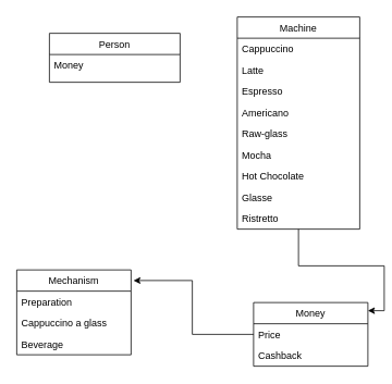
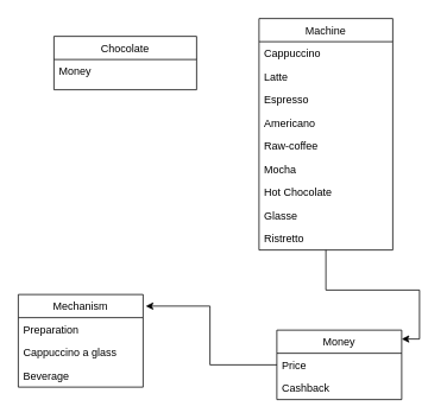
  <mxCell id="0" />
  <mxCell id="1" parent="0" />
- <mxCell id="2" value="Person" style="swimlane;fontStyle=0;align=center;verticalAlign=top;childLayout=stackLayout;horizontal=1;startSize=26;horizontalStack=0;resizeParent=1;resizeLast=0;collapsible=1;marginBottom=0;rounded=0;shadow=0;strokeWidth=1;" parent="1" vertex="1"><mxGeometry x="60" y="40" width="160" height="60" as="geometry"><mxRectangle x="220" y="120" width="160" height="26" as="alternateBounds" /></mxGeometry></mxCell>
+ <mxCell id="2" value="Chocolate" style="swimlane;fontStyle=0;align=center;verticalAlign=top;childLayout=stackLayout;horizontal=1;startSize=26;horizontalStack=0;resizeParent=1;resizeLast=0;collapsible=1;marginBottom=0;rounded=0;shadow=0;strokeWidth=1;" parent="1" vertex="1"><mxGeometry x="60" y="40" width="160" height="60" as="geometry"><mxRectangle x="220" y="120" width="160" height="26" as="alternateBounds" /></mxGeometry></mxCell>
  <mxCell id="3" value="Money" style="text;align=left;verticalAlign=top;spacingLeft=4;spacingRight=4;overflow=hidden;rotatable=0;points=[[0,0.5],[1,0.5]];portConstraint=eastwest;" parent="2" vertex="1"><mxGeometry y="26" width="160" height="26" as="geometry" /></mxCell>
  <mxCell id="4" style="edgeStyle=orthogonalEdgeStyle;rounded=0;orthogonalLoop=1;jettySize=auto;html=1;entryX=1;entryY=0.128;entryDx=0;entryDy=0;entryPerimeter=0;" parent="1" source="5" target="20" edge="1"><mxGeometry relative="1" as="geometry"><mxPoint x="598.96" y="280" as="targetPoint" /></mxGeometry></mxCell>
  <mxCell id="5" value="Machine" style="swimlane;fontStyle=0;childLayout=stackLayout;horizontal=1;startSize=26;fillColor=none;horizontalStack=0;resizeParent=1;resizeParentMax=0;resizeLast=0;collapsible=1;marginBottom=0;" parent="1" vertex="1"><mxGeometry x="290" y="20" width="150" height="260" as="geometry" /></mxCell>
  <mxCell id="6" value="Cappuccino" style="text;strokeColor=none;fillColor=none;align=left;verticalAlign=top;spacingLeft=4;spacingRight=4;overflow=hidden;rotatable=0;points=[[0,0.5],[1,0.5]];portConstraint=eastwest;" parent="5" vertex="1"><mxGeometry y="26" width="150" height="26" as="geometry" /></mxCell>
  <mxCell id="7" value="Latte" style="text;strokeColor=none;fillColor=none;align=left;verticalAlign=top;spacingLeft=4;spacingRight=4;overflow=hidden;rotatable=0;points=[[0,0.5],[1,0.5]];portConstraint=eastwest;" parent="5" vertex="1"><mxGeometry y="52" width="150" height="26" as="geometry" /></mxCell>
  <mxCell id="8" value="Espresso" style="text;align=left;verticalAlign=top;spacingLeft=4;spacingRight=4;overflow=hidden;rotatable=0;points=[[0,0.5],[1,0.5]];portConstraint=eastwest;" parent="5" vertex="1"><mxGeometry y="78" width="150" height="26" as="geometry" /></mxCell>
  <mxCell id="9" value="Americano" style="text;align=left;verticalAlign=top;spacingLeft=4;spacingRight=4;overflow=hidden;rotatable=0;points=[[0,0.5],[1,0.5]];portConstraint=eastwest;" parent="5" vertex="1"><mxGeometry y="104" width="150" height="26" as="geometry" /></mxCell>
- <mxCell id="10" value="Raw-glass" style="text;align=left;verticalAlign=top;spacingLeft=4;spacingRight=4;overflow=hidden;rotatable=0;points=[[0,0.5],[1,0.5]];portConstraint=eastwest;" parent="5" vertex="1"><mxGeometry y="130" width="150" height="26" as="geometry" /></mxCell>
+ <mxCell id="10" value="Raw-coffee" style="text;align=left;verticalAlign=top;spacingLeft=4;spacingRight=4;overflow=hidden;rotatable=0;points=[[0,0.5],[1,0.5]];portConstraint=eastwest;" parent="5" vertex="1"><mxGeometry y="130" width="150" height="26" as="geometry" /></mxCell>
  <mxCell id="11" value="Mocha" style="text;align=left;verticalAlign=top;spacingLeft=4;spacingRight=4;overflow=hidden;rotatable=0;points=[[0,0.5],[1,0.5]];portConstraint=eastwest;" parent="5" vertex="1"><mxGeometry y="156" width="150" height="26" as="geometry" /></mxCell>
  <mxCell id="12" value="Hot Chocolate" style="text;align=left;verticalAlign=top;spacingLeft=4;spacingRight=4;overflow=hidden;rotatable=0;points=[[0,0.5],[1,0.5]];portConstraint=eastwest;" parent="5" vertex="1"><mxGeometry y="182" width="150" height="26" as="geometry" /></mxCell>
  <mxCell id="13" value="Glasse" style="text;strokeColor=none;fillColor=none;align=left;verticalAlign=top;spacingLeft=4;spacingRight=4;overflow=hidden;rotatable=0;points=[[0,0.5],[1,0.5]];portConstraint=eastwest;" vertex="1" parent="5"><mxGeometry y="208" width="150" height="26" as="geometry" /></mxCell>
  <mxCell id="14" value="Ristretto&#10;" style="text;strokeColor=none;fillColor=none;align=left;verticalAlign=top;spacingLeft=4;spacingRight=4;overflow=hidden;rotatable=0;points=[[0,0.5],[1,0.5]];portConstraint=eastwest;" vertex="1" parent="5"><mxGeometry y="234" width="150" height="26" as="geometry" /></mxCell>
  <mxCell id="15" value="Mechanism" style="swimlane;fontStyle=0;childLayout=stackLayout;horizontal=1;startSize=26;fillColor=none;horizontalStack=0;resizeParent=1;resizeParentMax=0;resizeLast=0;collapsible=1;marginBottom=0;strokeColor=#000000;" parent="1" vertex="1"><mxGeometry x="20" y="330" width="140" height="104" as="geometry" /></mxCell>
  <mxCell id="16" value="Preparation" style="text;strokeColor=none;fillColor=none;align=left;verticalAlign=top;spacingLeft=4;spacingRight=4;overflow=hidden;rotatable=0;points=[[0,0.5],[1,0.5]];portConstraint=eastwest;" parent="15" vertex="1"><mxGeometry y="26" width="140" height="26" as="geometry" /></mxCell>
  <mxCell id="17" value="Cappuccino a glass" style="text;strokeColor=none;fillColor=none;align=left;verticalAlign=top;spacingLeft=4;spacingRight=4;overflow=hidden;rotatable=0;points=[[0,0.5],[1,0.5]];portConstraint=eastwest;" parent="15" vertex="1"><mxGeometry y="52" width="140" height="26" as="geometry" /></mxCell>
  <mxCell id="18" value="Beverage" style="text;strokeColor=none;fillColor=none;align=left;verticalAlign=top;spacingLeft=4;spacingRight=4;overflow=hidden;rotatable=0;points=[[0,0.5],[1,0.5]];portConstraint=eastwest;" parent="15" vertex="1"><mxGeometry y="78" width="140" height="26" as="geometry" /></mxCell>
  <mxCell id="19" style="edgeStyle=orthogonalEdgeStyle;rounded=0;orthogonalLoop=1;jettySize=auto;html=1;entryX=1.021;entryY=0.125;entryDx=0;entryDy=0;entryPerimeter=0;" parent="1" source="20" target="15" edge="1"><mxGeometry relative="1" as="geometry" /></mxCell>
  <mxCell id="20" value="Money" style="swimlane;fontStyle=0;childLayout=stackLayout;horizontal=1;startSize=26;fillColor=none;horizontalStack=0;resizeParent=1;resizeParentMax=0;resizeLast=0;collapsible=1;marginBottom=0;strokeColor=#000000;" parent="1" vertex="1"><mxGeometry x="310" y="370" width="140" height="78" as="geometry" /></mxCell>
  <mxCell id="21" value="Price" style="text;strokeColor=none;fillColor=none;align=left;verticalAlign=top;spacingLeft=4;spacingRight=4;overflow=hidden;rotatable=0;points=[[0,0.5],[1,0.5]];portConstraint=eastwest;" parent="20" vertex="1"><mxGeometry y="26" width="140" height="26" as="geometry" /></mxCell>
  <mxCell id="22" value="Cashback" style="text;strokeColor=none;fillColor=none;align=left;verticalAlign=top;spacingLeft=4;spacingRight=4;overflow=hidden;rotatable=0;points=[[0,0.5],[1,0.5]];portConstraint=eastwest;" parent="20" vertex="1"><mxGeometry y="52" width="140" height="26" as="geometry" /></mxCell>
